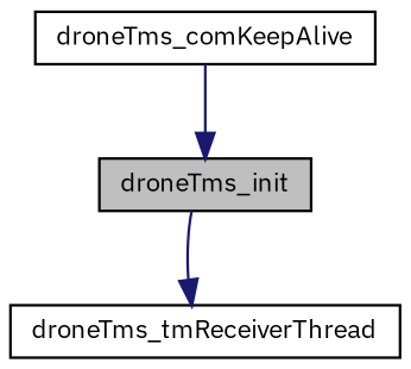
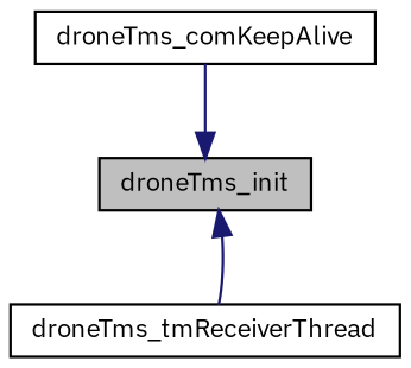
  digraph {
    fontname="IBM Plex Sans"
    rankdir=TB
    node [color=black fillcolor=white fontname="IBM Plex Sans" fontsize=10 shape=record style=filled]
    edge [color=midnightblue fontname="IBM Plex Sans" fontsize=10 labelfontname=Helvetica labelfontsize=10 style=solid]
    n1 [fillcolor=grey75 fontcolor=black height=0.2 label=droneTms_init width=0.4]
    n2 [height=0.2 label=droneTms_tmReceiverThread width=0.4]
    n3 [height=0.2 label=droneTms_comKeepAlive width=0.4]
-   n1 -> n2
+   n2 -> n1
    n3 -> n1
  }
